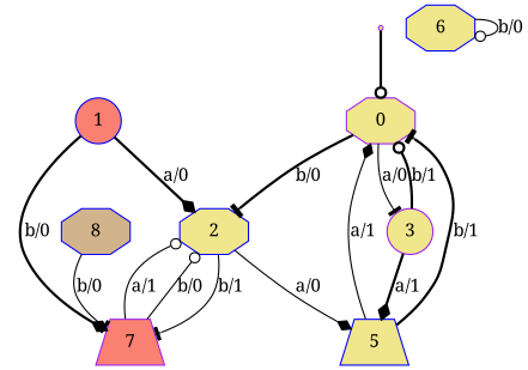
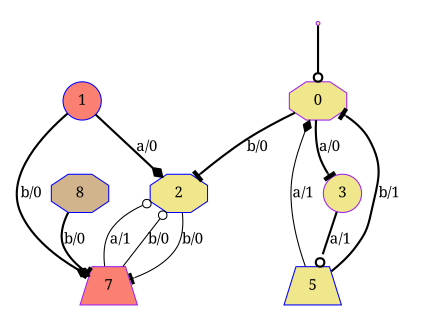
  digraph {
    fontname="Noto Serif"
    node [color=blue fillcolor=khaki fontname="Noto Serif" shape=octagon style=filled]
    edge [arrowhead=tee fontname="Noto Serif" style=bold]
    n1 [color=purple label=0]
    n2 [label=2]
    n3 [color=purple label=3 shape=circle]
    n4 [color=purple fillcolor=salmon label=7 shape=trapezium]
    n5 [label=5 shape=trapezium]
    n6 [fillcolor=salmon label=1 shape=circle]
-   n7 [label=6]
    n8 [fillcolor=tan label=8]
    qi [color=purple shape=point]
    n1 -> n2 [label="b/0"]
-   n1 -> n3 [label="a/0" style=solid]
-   n2 -> n4 [label="b/1" style=solid]
-   n2 -> n5 [arrowhead=diamond label="a/0" style=solid]
-   n3 -> n1 [arrowhead=odot label="b/1"]
-   n3 -> n5 [arrowhead=diamond label="a/1"]
+   n1 -> n3 [label="a/0"]
+   n2 -> n4 [label="b/0" style=solid]
+   n3 -> n5 [arrowhead=odot label="a/1"]
    n4 -> n2 [arrowhead=odot label="a/1" style=solid]
    n4 -> n2 [arrowhead=odot label="b/0" style=solid]
    n5 -> n1 [arrowhead=diamond label="a/1" style=solid]
    n5 -> n1 [label="b/1"]
    n6 -> n2 [arrowhead=diamond label="a/0"]
    n6 -> n4 [arrowhead=diamond label="b/0"]
-   n7 -> n7 [arrowhead=odot label="b/0" style=solid]
-   n8 -> n4 [label="b/0" style=solid]
+   n8 -> n4 [label="b/0"]
    qi -> n1 [arrowhead=odot]
  }
